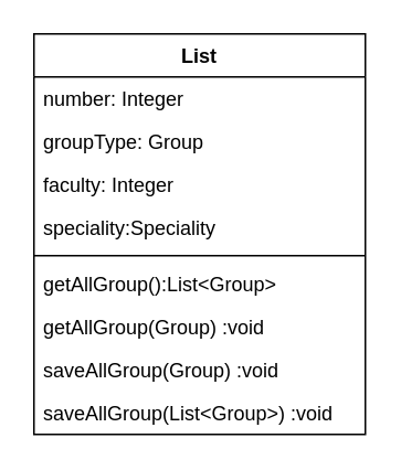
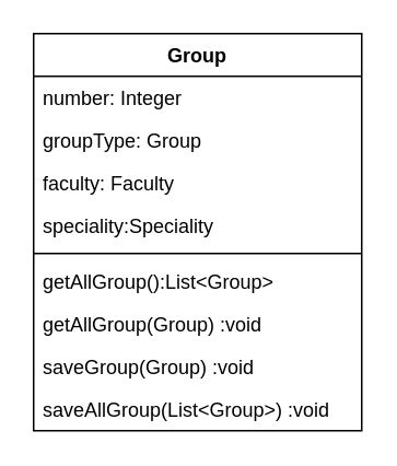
  <mxCell id="0" />
  <mxCell id="1" parent="0" />
- <mxCell id="2" value="List" style="swimlane;fontStyle=1;align=center;verticalAlign=top;childLayout=stackLayout;horizontal=1;startSize=26;horizontalStack=0;resizeParent=1;resizeParentMax=0;resizeLast=0;collapsible=1;marginBottom=0;" vertex="1" parent="1"><mxGeometry x="20" y="20" width="200" height="242" as="geometry" /></mxCell>
+ <mxCell id="2" value="Group" style="swimlane;fontStyle=1;align=center;verticalAlign=top;childLayout=stackLayout;horizontal=1;startSize=26;horizontalStack=0;resizeParent=1;resizeParentMax=0;resizeLast=0;collapsible=1;marginBottom=0;" vertex="1" parent="1"><mxGeometry x="20" y="20" width="200" height="242" as="geometry" /></mxCell>
  <mxCell id="3" value="number: Integer" style="text;strokeColor=none;fillColor=none;align=left;verticalAlign=top;spacingLeft=4;spacingRight=4;overflow=hidden;rotatable=0;points=[[0,0.5],[1,0.5]];portConstraint=eastwest;" vertex="1" parent="2"><mxGeometry y="26" width="200" height="26" as="geometry" /></mxCell>
  <mxCell id="4" value="groupType: Group" style="text;strokeColor=none;fillColor=none;align=left;verticalAlign=top;spacingLeft=4;spacingRight=4;overflow=hidden;rotatable=0;points=[[0,0.5],[1,0.5]];portConstraint=eastwest;" vertex="1" parent="2"><mxGeometry y="52" width="200" height="26" as="geometry" /></mxCell>
- <mxCell id="5" value="faculty: Integer" style="text;strokeColor=none;fillColor=none;align=left;verticalAlign=top;spacingLeft=4;spacingRight=4;overflow=hidden;rotatable=0;points=[[0,0.5],[1,0.5]];portConstraint=eastwest;" vertex="1" parent="2"><mxGeometry y="78" width="200" height="26" as="geometry" /></mxCell>
+ <mxCell id="5" value="faculty: Faculty" style="text;strokeColor=none;fillColor=none;align=left;verticalAlign=top;spacingLeft=4;spacingRight=4;overflow=hidden;rotatable=0;points=[[0,0.5],[1,0.5]];portConstraint=eastwest;" vertex="1" parent="2"><mxGeometry y="78" width="200" height="26" as="geometry" /></mxCell>
  <mxCell id="6" value="speciality:Speciality" style="text;strokeColor=none;fillColor=none;align=left;verticalAlign=top;spacingLeft=4;spacingRight=4;overflow=hidden;rotatable=0;points=[[0,0.5],[1,0.5]];portConstraint=eastwest;" vertex="1" parent="2"><mxGeometry y="104" width="200" height="26" as="geometry" /></mxCell>
  <mxCell id="7" value="" style="line;strokeWidth=1;fillColor=none;align=left;verticalAlign=middle;spacingTop=-1;spacingLeft=3;spacingRight=3;rotatable=0;labelPosition=right;points=[];portConstraint=eastwest;" vertex="1" parent="2"><mxGeometry y="130" width="200" height="8" as="geometry" /></mxCell>
  <mxCell id="8" value="getAllGroup():List&lt;Group&gt; " style="text;strokeColor=none;fillColor=none;align=left;verticalAlign=top;spacingLeft=4;spacingRight=4;overflow=hidden;rotatable=0;points=[[0,0.5],[1,0.5]];portConstraint=eastwest;" vertex="1" parent="2"><mxGeometry y="138" width="200" height="26" as="geometry" /></mxCell>
  <mxCell id="9" value="getAllGroup(Group) :void" style="text;strokeColor=none;fillColor=none;align=left;verticalAlign=top;spacingLeft=4;spacingRight=4;overflow=hidden;rotatable=0;points=[[0,0.5],[1,0.5]];portConstraint=eastwest;" vertex="1" parent="2"><mxGeometry y="164" width="200" height="26" as="geometry" /></mxCell>
- <mxCell id="10" value="saveAllGroup(Group) :void" style="text;strokeColor=none;fillColor=none;align=left;verticalAlign=top;spacingLeft=4;spacingRight=4;overflow=hidden;rotatable=0;points=[[0,0.5],[1,0.5]];portConstraint=eastwest;" vertex="1" parent="2"><mxGeometry y="190" width="200" height="26" as="geometry" /></mxCell>
+ <mxCell id="10" value="saveGroup(Group) :void" style="text;strokeColor=none;fillColor=none;align=left;verticalAlign=top;spacingLeft=4;spacingRight=4;overflow=hidden;rotatable=0;points=[[0,0.5],[1,0.5]];portConstraint=eastwest;" vertex="1" parent="2"><mxGeometry y="190" width="200" height="26" as="geometry" /></mxCell>
  <mxCell id="11" value="saveAllGroup(List&lt;Group&gt;) :void" style="text;strokeColor=none;fillColor=none;align=left;verticalAlign=top;spacingLeft=4;spacingRight=4;overflow=hidden;rotatable=0;points=[[0,0.5],[1,0.5]];portConstraint=eastwest;" vertex="1" parent="2"><mxGeometry y="216" width="200" height="26" as="geometry" /></mxCell>
